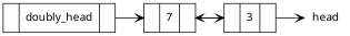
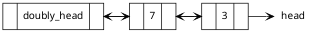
  digraph {
    fontname="Noto Sans"
    rankdir=LR
    node [fontname="Noto Sans" shape=record]
    edge [arrowhead=vee fontname="Noto Sans" tailclip=false tailport=next]
    n1 [label="{ <prev> | doubly_head | <next>  }"]
    n2 [label="{ <prev> | 7 | <next>  }"]
    n3 [label="{ <prev> | 3 | <next>  }"]
    n4 [label=head shape=none]
    n1 -> n2
+   n2 -> n1 [tailport=prev]
    n2 -> n3
    n3 -> n2 [tailport=prev]
    n3 -> n4
  }
